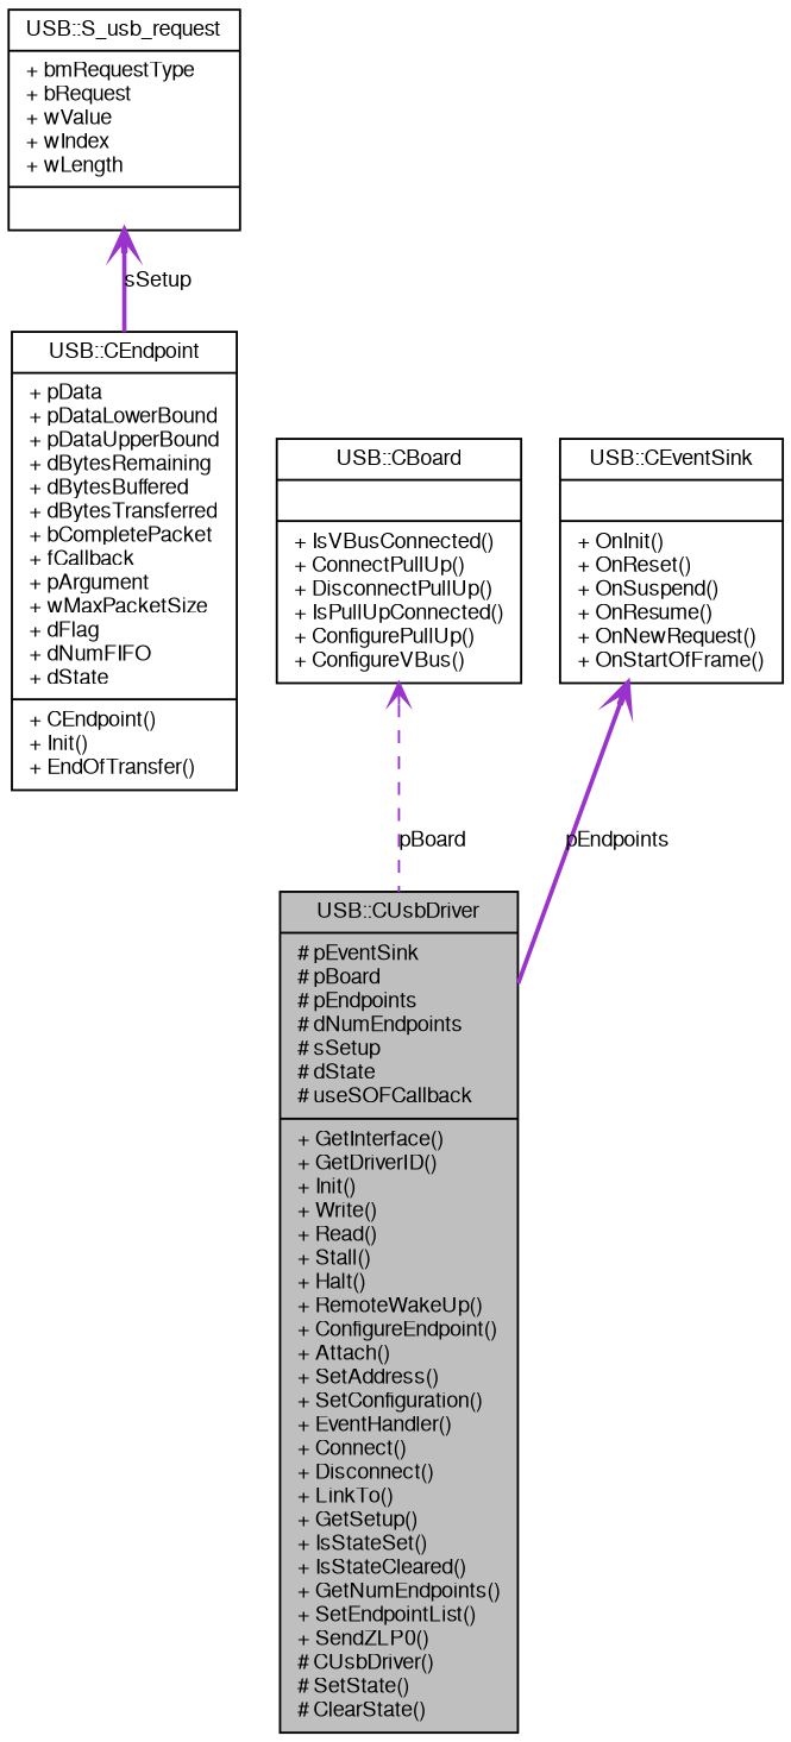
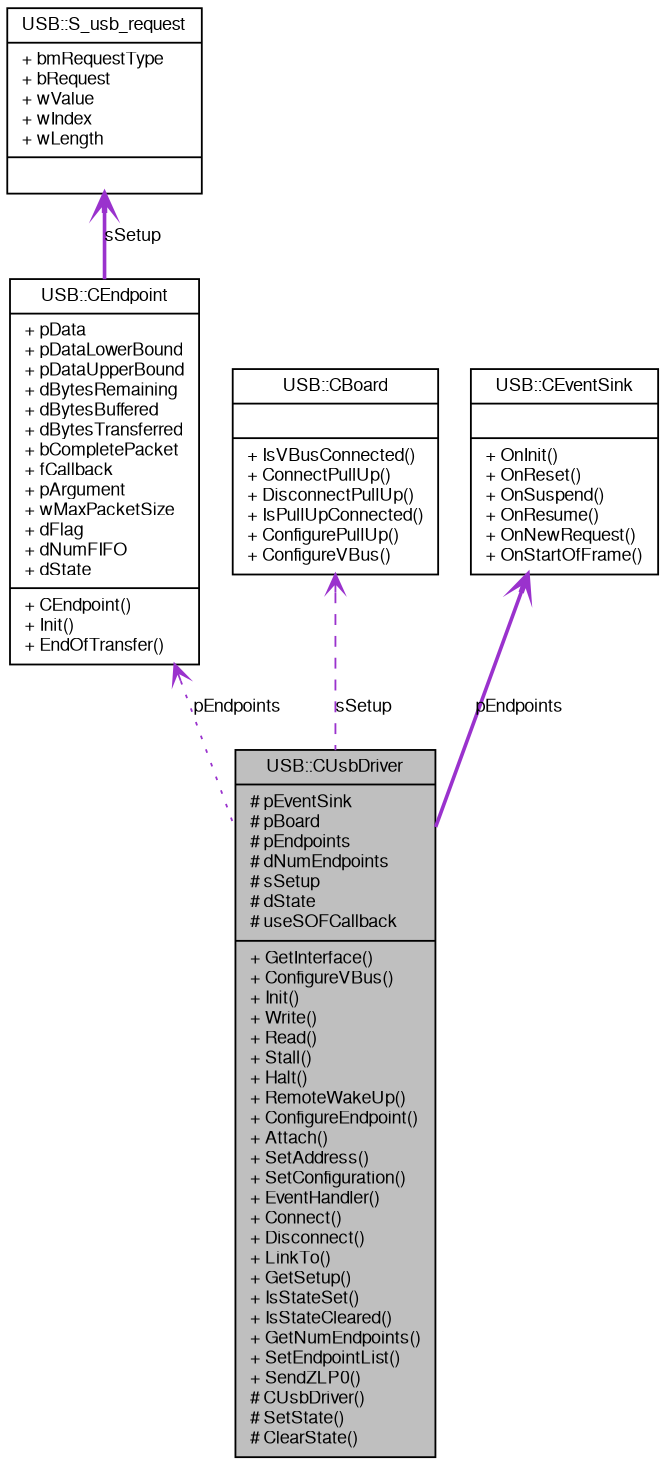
  digraph {
    node [color=black fontname=FreeSans fontsize=10 shape=record]
    edge [arrowtail=open color=darkorchid3 dir=back fontname=FreeSans fontsize=10 labelfontname=FreeSans labelfontsize=10 style=bold]
-   n1 [fillcolor=grey75 fontcolor=black height=0.2 label="{USB::CUsbDriver\n|# pEventSink\l# pBoard\l# pEndpoints\l# dNumEndpoints\l# sSetup\l# dState\l# useSOFCallback\l|+ GetInterface()\l+ GetDriverID()\l+ Init()\l+ Write()\l+ Read()\l+ Stall()\l+ Halt()\l+ RemoteWakeUp()\l+ ConfigureEndpoint()\l+ Attach()\l+ SetAddress()\l+ SetConfiguration()\l+ EventHandler()\l+ Connect()\l+ Disconnect()\l+ LinkTo()\l+ GetSetup()\l+ IsStateSet()\l+ IsStateCleared()\l+ GetNumEndpoints()\l+ SetEndpointList()\l+ SendZLP0()\l# CUsbDriver()\l# SetState()\l# ClearState()\l}" style=filled width=0.4]
+   n1 [fillcolor=grey75 fontcolor=black height=0.2 label="{USB::CUsbDriver\n|# pEventSink\l# pBoard\l# pEndpoints\l# dNumEndpoints\l# sSetup\l# dState\l# useSOFCallback\l|+ GetInterface()\l+ ConfigureVBus()\l+ Init()\l+ Write()\l+ Read()\l+ Stall()\l+ Halt()\l+ RemoteWakeUp()\l+ ConfigureEndpoint()\l+ Attach()\l+ SetAddress()\l+ SetConfiguration()\l+ EventHandler()\l+ Connect()\l+ Disconnect()\l+ LinkTo()\l+ GetSetup()\l+ IsStateSet()\l+ IsStateCleared()\l+ GetNumEndpoints()\l+ SetEndpointList()\l+ SendZLP0()\l# CUsbDriver()\l# SetState()\l# ClearState()\l}" style=filled width=0.4]
    n2 [height=0.2 label="{USB::CEndpoint\n|+ pData\l+ pDataLowerBound\l+ pDataUpperBound\l+ dBytesRemaining\l+ dBytesBuffered\l+ dBytesTransferred\l+ bCompletePacket\l+ fCallback\l+ pArgument\l+ wMaxPacketSize\l+ dFlag\l+ dNumFIFO\l+ dState\l|+ CEndpoint()\l+ Init()\l+ EndOfTransfer()\l}" width=0.4]
    n3 [height=0.2 label="{USB::CBoard\n||+ IsVBusConnected()\l+ ConnectPullUp()\l+ DisconnectPullUp()\l+ IsPullUpConnected()\l+ ConfigurePullUp()\l+ ConfigureVBus()\l}" width=0.4]
    n4 [height=0.2 label="{USB::CEventSink\n||+ OnInit()\l+ OnReset()\l+ OnSuspend()\l+ OnResume()\l+ OnNewRequest()\l+ OnStartOfFrame()\l}" width=0.4]
    n5 [height=0.2 label="{USB::S_usb_request\n|+ bmRequestType\l+ bRequest\l+ wValue\l+ wIndex\l+ wLength\l|}" width=0.4]
-   n3 -> n1 [label=pBoard style=dashed]
+   n2 -> n1 [label=pEndpoints style=dotted]
+   n3 -> n1 [label=sSetup style=dashed]
    n4 -> n1 [label=pEndpoints]
    n5 -> n2 [label=sSetup]
  }
